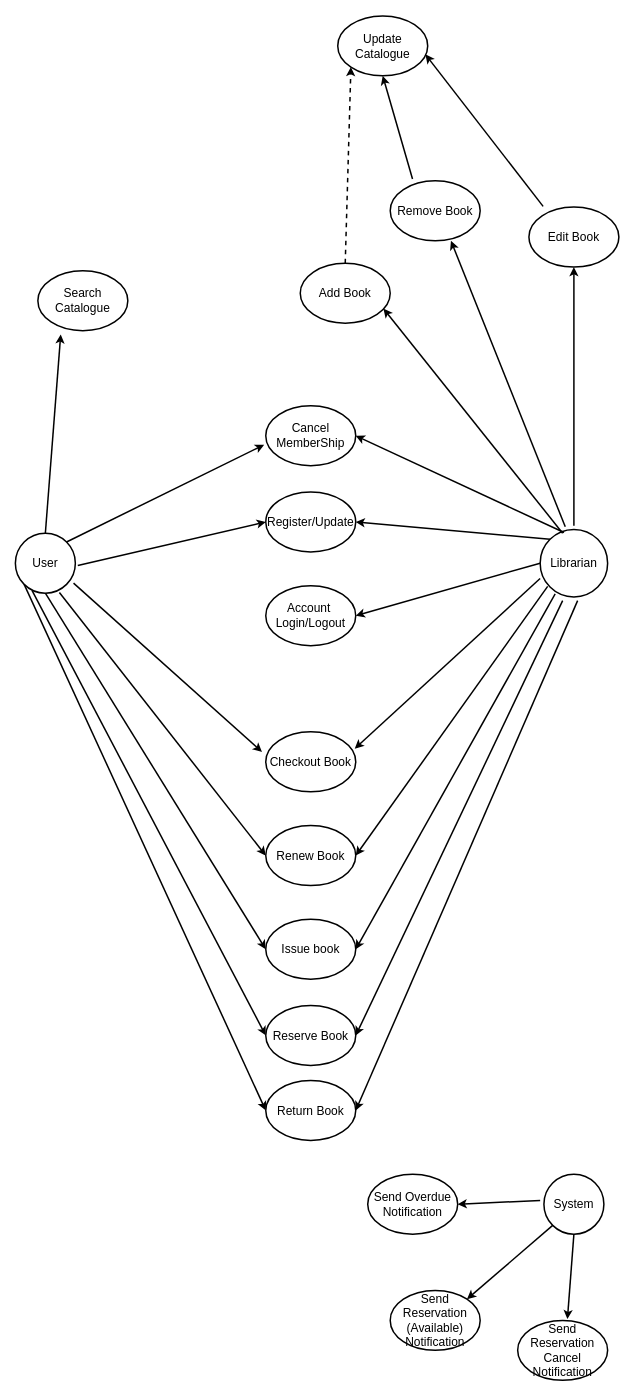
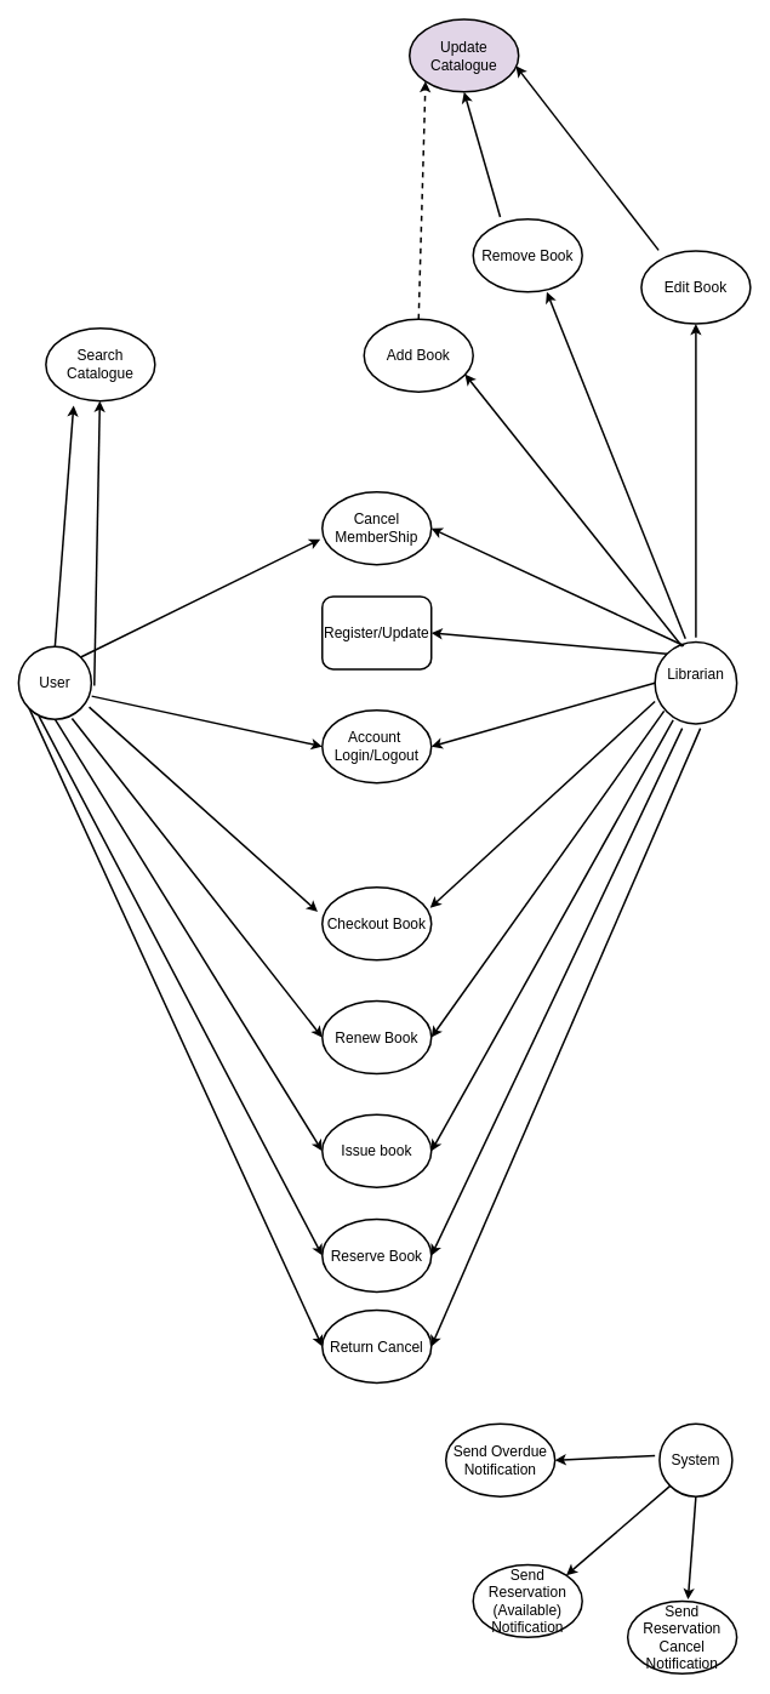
  <mxCell id="0" />
  <mxCell id="1" parent="0" />
  <mxCell id="2" value="" style="ellipse;whiteSpace=wrap;html=1;aspect=fixed;strokeWidth=2;" vertex="1" parent="1"><mxGeometry x="20" y="710" width="80" height="80" as="geometry" /></mxCell>
  <mxCell id="3" value="" style="ellipse;whiteSpace=wrap;html=1;aspect=fixed;strokeWidth=2;" vertex="1" parent="1"><mxGeometry x="720" y="705" width="90" height="90" as="geometry" /></mxCell>
  <mxCell id="4" value="" style="ellipse;whiteSpace=wrap;html=1;aspect=fixed;strokeWidth=2;" vertex="1" parent="1"><mxGeometry x="725" y="1565" width="80" height="80" as="geometry" /></mxCell>
  <mxCell id="5" value="User" style="text;strokeColor=none;align=center;fillColor=none;html=1;verticalAlign=middle;whiteSpace=wrap;rounded=0;fontSize=16;strokeWidth=2;" vertex="1" parent="1"><mxGeometry x="30" y="740" width="60" height="20" as="geometry" /></mxCell>
  <mxCell id="6" value="System" style="text;strokeColor=none;align=center;fillColor=none;html=1;verticalAlign=middle;whiteSpace=wrap;rounded=0;fontSize=16;strokeWidth=2;" vertex="1" parent="1"><mxGeometry x="735" y="1590" width="60" height="30" as="geometry" /></mxCell>
- <mxCell id="7" value="Librarian" style="text;strokeColor=none;align=center;fillColor=none;html=1;verticalAlign=middle;whiteSpace=wrap;rounded=0;fontSize=16;strokeWidth=2;" vertex="1" parent="1"><mxGeometry x="735" y="735" width="60" height="30" as="geometry" /></mxCell>
+ <mxCell id="7" value="Librarian" style="text;strokeColor=none;align=center;fillColor=none;html=1;verticalAlign=middle;whiteSpace=wrap;rounded=0;fontSize=16;strokeWidth=2;" vertex="1" parent="1"><mxGeometry x="735" y="725" width="60" height="30" as="geometry" /></mxCell>
  <mxCell id="8" value="Cancel MemberShip" style="ellipse;whiteSpace=wrap;html=1;fontSize=16;strokeWidth=2;" vertex="1" parent="1"><mxGeometry x="354" y="540" width="120" height="80" as="geometry" /></mxCell>
- <mxCell id="9" value="Register/Update" style="ellipse;whiteSpace=wrap;html=1;fontSize=16;strokeWidth=2;" vertex="1" parent="1"><mxGeometry x="354" y="655" width="120" height="80" as="geometry" /></mxCell>
+ <mxCell id="9" value="Register/Update" style="whiteSpace=wrap;html=1;fontSize=16;strokeWidth=2;rounded=1;" vertex="1" parent="1"><mxGeometry x="354" y="655" width="120" height="80" as="geometry" /></mxCell>
  <mxCell id="10" value="Account&amp;nbsp;&lt;div style=&quot;font-size: 16px;&quot;&gt;Login/Logout&lt;/div&gt;" style="ellipse;whiteSpace=wrap;html=1;fontSize=16;strokeWidth=2;" vertex="1" parent="1"><mxGeometry x="354" y="780" width="120" height="80" as="geometry" /></mxCell>
  <mxCell id="11" value="Renew Book" style="ellipse;whiteSpace=wrap;html=1;fontSize=16;strokeWidth=2;" vertex="1" parent="1"><mxGeometry x="354" y="1100" width="120" height="80" as="geometry" /></mxCell>
  <mxCell id="12" value="Issue book" style="ellipse;whiteSpace=wrap;html=1;fontSize=16;strokeWidth=2;" vertex="1" parent="1"><mxGeometry x="354" y="1225" width="120" height="80" as="geometry" /></mxCell>
  <mxCell id="13" value="Checkout Book" style="ellipse;whiteSpace=wrap;html=1;fontSize=16;strokeWidth=2;" vertex="1" parent="1"><mxGeometry x="354" y="975" width="120" height="80" as="geometry" /></mxCell>
- <mxCell id="14" value="Return Book" style="ellipse;whiteSpace=wrap;html=1;fontSize=16;strokeWidth=2;" vertex="1" parent="1"><mxGeometry x="354" y="1440" width="120" height="80" as="geometry" /></mxCell>
+ <mxCell id="14" value="Return Cancel" style="ellipse;whiteSpace=wrap;html=1;fontSize=16;strokeWidth=2;" vertex="1" parent="1"><mxGeometry x="354" y="1440" width="120" height="80" as="geometry" /></mxCell>
  <mxCell id="15" value="Search Catalogue" style="ellipse;whiteSpace=wrap;html=1;fontSize=16;strokeWidth=2;" vertex="1" parent="1"><mxGeometry x="50" y="360" width="120" height="80" as="geometry" /></mxCell>
  <mxCell id="16" value="Reserve Book" style="ellipse;whiteSpace=wrap;html=1;fontSize=16;strokeWidth=2;" vertex="1" parent="1"><mxGeometry x="354" y="1340" width="120" height="80" as="geometry" /></mxCell>
- <mxCell id="17" value="" style="endArrow=classic;html=1;rounded=0;exitX=1.221;exitY=0.657;exitDx=0;exitDy=0;exitPerimeter=0;entryX=0;entryY=0.5;entryDx=0;entryDy=0;strokeWidth=2;" edge="1" parent="1" source="5" target="9"><mxGeometry width="50" height="50" relative="1" as="geometry"><mxPoint x="380" y="930" as="sourcePoint" /><mxPoint x="430" y="880" as="targetPoint" /></mxGeometry></mxCell>
+ <mxCell id="17" value="" style="endArrow=classic;html=1;rounded=0;exitX=1.221;exitY=0.657;exitDx=0;exitDy=0;exitPerimeter=0;strokeWidth=2;" edge="1" parent="1" source="5" target="15"><mxGeometry width="50" height="50" relative="1" as="geometry"><mxPoint x="380" y="930" as="sourcePoint" /><mxPoint x="430" y="880" as="targetPoint" /></mxGeometry></mxCell>
+ <mxCell id="18" value="" style="endArrow=classic;html=1;rounded=0;exitX=1.174;exitY=1.229;exitDx=0;exitDy=0;exitPerimeter=0;entryX=0;entryY=0.5;entryDx=0;entryDy=0;strokeWidth=2;" edge="1" parent="1" source="5" target="10"><mxGeometry width="50" height="50" relative="1" as="geometry"><mxPoint x="390" y="940" as="sourcePoint" /><mxPoint x="440" y="890" as="targetPoint" /></mxGeometry></mxCell>
  <mxCell id="19" value="" style="endArrow=classic;html=1;rounded=0;exitX=0.5;exitY=0;exitDx=0;exitDy=0;entryX=0.254;entryY=1.061;entryDx=0;entryDy=0;entryPerimeter=0;strokeWidth=2;" edge="1" parent="1" source="2" target="15"><mxGeometry width="50" height="50" relative="1" as="geometry"><mxPoint x="400" y="950" as="sourcePoint" /><mxPoint x="450" y="900" as="targetPoint" /></mxGeometry></mxCell>
  <mxCell id="20" value="" style="endArrow=classic;html=1;rounded=0;exitX=1;exitY=0;exitDx=0;exitDy=0;entryX=-0.018;entryY=0.65;entryDx=0;entryDy=0;entryPerimeter=0;strokeWidth=2;" edge="1" parent="1" source="2" target="8"><mxGeometry width="50" height="50" relative="1" as="geometry"><mxPoint x="410" y="960" as="sourcePoint" /><mxPoint x="460" y="910" as="targetPoint" /></mxGeometry></mxCell>
  <mxCell id="21" value="" style="endArrow=classic;html=1;rounded=0;exitX=0;exitY=0.5;exitDx=0;exitDy=0;entryX=1;entryY=0.5;entryDx=0;entryDy=0;strokeWidth=2;" edge="1" parent="1" source="3" target="10"><mxGeometry width="50" height="50" relative="1" as="geometry"><mxPoint x="420" y="970" as="sourcePoint" /><mxPoint x="470" y="920" as="targetPoint" /></mxGeometry></mxCell>
  <mxCell id="22" value="" style="endArrow=classic;html=1;rounded=0;exitX=0;exitY=0;exitDx=0;exitDy=0;entryX=1;entryY=0.5;entryDx=0;entryDy=0;strokeWidth=2;" edge="1" parent="1" source="3" target="9"><mxGeometry width="50" height="50" relative="1" as="geometry"><mxPoint x="430" y="980" as="sourcePoint" /><mxPoint x="480" y="930" as="targetPoint" /></mxGeometry></mxCell>
  <mxCell id="23" value="" style="endArrow=classic;html=1;rounded=0;exitX=0.354;exitY=0.046;exitDx=0;exitDy=0;exitPerimeter=0;entryX=1;entryY=0.5;entryDx=0;entryDy=0;strokeWidth=2;" edge="1" parent="1" source="3" target="8"><mxGeometry width="50" height="50" relative="1" as="geometry"><mxPoint x="440" y="990" as="sourcePoint" /><mxPoint x="490" y="940" as="targetPoint" /></mxGeometry></mxCell>
  <mxCell id="24" value="" style="endArrow=classic;html=1;rounded=0;exitX=0.97;exitY=0.832;exitDx=0;exitDy=0;exitPerimeter=0;entryX=-0.042;entryY=0.334;entryDx=0;entryDy=0;entryPerimeter=0;strokeWidth=2;" edge="1" parent="1" source="2" target="13"><mxGeometry width="50" height="50" relative="1" as="geometry"><mxPoint x="450" y="1000" as="sourcePoint" /><mxPoint x="500" y="950" as="targetPoint" /></mxGeometry></mxCell>
  <mxCell id="25" value="" style="endArrow=classic;html=1;rounded=0;exitX=0.734;exitY=0.989;exitDx=0;exitDy=0;exitPerimeter=0;entryX=0;entryY=0.5;entryDx=0;entryDy=0;strokeWidth=2;" edge="1" parent="1" source="2" target="11"><mxGeometry width="50" height="50" relative="1" as="geometry"><mxPoint x="460" y="1010" as="sourcePoint" /><mxPoint x="510" y="960" as="targetPoint" /></mxGeometry></mxCell>
  <mxCell id="26" value="" style="endArrow=classic;html=1;rounded=0;exitX=0.5;exitY=1;exitDx=0;exitDy=0;entryX=0;entryY=0.5;entryDx=0;entryDy=0;strokeWidth=2;" edge="1" parent="1" source="2" target="12"><mxGeometry width="50" height="50" relative="1" as="geometry"><mxPoint x="470" y="1020" as="sourcePoint" /><mxPoint x="520" y="970" as="targetPoint" /></mxGeometry></mxCell>
  <mxCell id="27" value="" style="endArrow=classic;html=1;rounded=0;exitX=0.277;exitY=0.954;exitDx=0;exitDy=0;exitPerimeter=0;entryX=0;entryY=0.5;entryDx=0;entryDy=0;strokeWidth=2;" edge="1" parent="1" source="2" target="16"><mxGeometry width="50" height="50" relative="1" as="geometry"><mxPoint x="480" y="1030" as="sourcePoint" /><mxPoint x="210" y="1220" as="targetPoint" /></mxGeometry></mxCell>
  <mxCell id="28" value="" style="endArrow=classic;html=1;rounded=0;exitX=0;exitY=1;exitDx=0;exitDy=0;entryX=0;entryY=0.5;entryDx=0;entryDy=0;strokeWidth=2;" edge="1" parent="1" source="2" target="14"><mxGeometry width="50" height="50" relative="1" as="geometry"><mxPoint x="490" y="1040" as="sourcePoint" /><mxPoint x="540" y="990" as="targetPoint" /></mxGeometry></mxCell>
  <mxCell id="29" value="" style="endArrow=classic;html=1;rounded=0;exitX=-0.001;exitY=0.728;exitDx=0;exitDy=0;exitPerimeter=0;entryX=0.989;entryY=0.281;entryDx=0;entryDy=0;entryPerimeter=0;strokeWidth=2;" edge="1" parent="1" source="3" target="13"><mxGeometry width="50" height="50" relative="1" as="geometry"><mxPoint x="490" y="1170" as="sourcePoint" /><mxPoint x="540" y="1120" as="targetPoint" /></mxGeometry></mxCell>
  <mxCell id="30" value="" style="endArrow=classic;html=1;rounded=0;exitX=-0.001;exitY=0.728;exitDx=0;exitDy=0;exitPerimeter=0;entryX=1;entryY=0.5;entryDx=0;entryDy=0;strokeWidth=2;" edge="1" parent="1" target="11"><mxGeometry width="50" height="50" relative="1" as="geometry"><mxPoint x="730" y="781" as="sourcePoint" /><mxPoint x="483" y="1007" as="targetPoint" /></mxGeometry></mxCell>
  <mxCell id="31" value="" style="endArrow=classic;html=1;rounded=0;exitX=-0.001;exitY=0.728;exitDx=0;exitDy=0;exitPerimeter=0;entryX=1;entryY=0.5;entryDx=0;entryDy=0;strokeWidth=2;" edge="1" parent="1" target="12"><mxGeometry width="50" height="50" relative="1" as="geometry"><mxPoint x="740" y="791" as="sourcePoint" /><mxPoint x="484" y="1150" as="targetPoint" /></mxGeometry></mxCell>
  <mxCell id="32" value="" style="endArrow=classic;html=1;rounded=0;entryX=1;entryY=0.5;entryDx=0;entryDy=0;strokeWidth=2;" edge="1" parent="1" target="16"><mxGeometry width="50" height="50" relative="1" as="geometry"><mxPoint x="750" y="800" as="sourcePoint" /><mxPoint x="484" y="1275" as="targetPoint" /></mxGeometry></mxCell>
  <mxCell id="33" value="" style="endArrow=classic;html=1;rounded=0;entryX=1;entryY=0.5;entryDx=0;entryDy=0;strokeWidth=2;" edge="1" parent="1" target="14"><mxGeometry width="50" height="50" relative="1" as="geometry"><mxPoint x="770" y="800" as="sourcePoint" /><mxPoint x="484" y="1390" as="targetPoint" /></mxGeometry></mxCell>
  <mxCell id="34" value="Send Overdue Notification" style="ellipse;whiteSpace=wrap;html=1;fontSize=16;strokeWidth=2;" vertex="1" parent="1"><mxGeometry x="490" y="1565" width="120" height="80" as="geometry" /></mxCell>
  <mxCell id="35" value="Send Reservation Cancel Notification" style="ellipse;whiteSpace=wrap;html=1;fontSize=16;strokeWidth=2;" vertex="1" parent="1"><mxGeometry x="690" y="1760" width="120" height="80" as="geometry" /></mxCell>
  <mxCell id="36" value="Send Reservation (Available) Notification" style="ellipse;whiteSpace=wrap;html=1;fontSize=16;strokeWidth=2;" vertex="1" parent="1"><mxGeometry x="520" y="1720" width="120" height="80" as="geometry" /></mxCell>
  <mxCell id="37" value="" style="endArrow=classic;html=1;rounded=0;exitX=-0.25;exitY=0.333;exitDx=0;exitDy=0;exitPerimeter=0;strokeWidth=2;" edge="1" parent="1" source="6"><mxGeometry width="50" height="50" relative="1" as="geometry"><mxPoint x="230" y="1660" as="sourcePoint" /><mxPoint x="610" y="1605" as="targetPoint" /></mxGeometry></mxCell>
  <mxCell id="38" value="" style="endArrow=classic;html=1;rounded=0;exitX=0;exitY=1;exitDx=0;exitDy=0;entryX=1;entryY=0;entryDx=0;entryDy=0;strokeWidth=2;" edge="1" parent="1" source="4" target="36"><mxGeometry width="50" height="50" relative="1" as="geometry"><mxPoint x="730" y="1610" as="sourcePoint" /><mxPoint x="620" y="1615" as="targetPoint" /></mxGeometry></mxCell>
  <mxCell id="39" value="" style="endArrow=classic;html=1;rounded=0;exitX=0.5;exitY=1;exitDx=0;exitDy=0;entryX=0.553;entryY=-0.022;entryDx=0;entryDy=0;entryPerimeter=0;strokeWidth=2;" edge="1" parent="1" source="4" target="35"><mxGeometry width="50" height="50" relative="1" as="geometry"><mxPoint x="740" y="1620" as="sourcePoint" /><mxPoint x="632" y="1742" as="targetPoint" /></mxGeometry></mxCell>
  <mxCell id="40" value="Edit Book" style="ellipse;whiteSpace=wrap;html=1;fontSize=16;strokeWidth=2;" vertex="1" parent="1"><mxGeometry x="705" y="275" width="120" height="80" as="geometry" /></mxCell>
  <mxCell id="41" value="Remove Book" style="ellipse;whiteSpace=wrap;html=1;fontSize=16;strokeWidth=2;" vertex="1" parent="1"><mxGeometry x="520" y="240" width="120" height="80" as="geometry" /></mxCell>
  <mxCell id="42" value="Add Book" style="ellipse;whiteSpace=wrap;html=1;fontSize=16;strokeWidth=2;" vertex="1" parent="1"><mxGeometry x="400" y="350" width="120" height="80" as="geometry" /></mxCell>
  <mxCell id="43" value="" style="endArrow=classic;html=1;rounded=0;entryX=0.5;entryY=1;entryDx=0;entryDy=0;strokeWidth=2;" edge="1" parent="1" target="40"><mxGeometry width="50" height="50" relative="1" as="geometry"><mxPoint x="765" y="700" as="sourcePoint" /><mxPoint x="484" y="590" as="targetPoint" /></mxGeometry></mxCell>
  <mxCell id="44" value="" style="endArrow=classic;html=1;rounded=0;entryX=0.675;entryY=1;entryDx=0;entryDy=0;entryPerimeter=0;exitX=0.372;exitY=-0.039;exitDx=0;exitDy=0;exitPerimeter=0;strokeWidth=2;" edge="1" parent="1" source="3" target="41"><mxGeometry width="50" height="50" relative="1" as="geometry"><mxPoint x="775" y="710" as="sourcePoint" /><mxPoint x="775" y="310" as="targetPoint" /></mxGeometry></mxCell>
  <mxCell id="45" value="" style="endArrow=classic;html=1;rounded=0;entryX=0.925;entryY=0.756;entryDx=0;entryDy=0;entryPerimeter=0;strokeWidth=2;" edge="1" parent="1" target="42"><mxGeometry width="50" height="50" relative="1" as="geometry"><mxPoint x="750" y="710" as="sourcePoint" /><mxPoint x="611" y="330" as="targetPoint" /></mxGeometry></mxCell>
- <mxCell id="46" value="Update Catalogue" style="ellipse;whiteSpace=wrap;html=1;fontSize=16;strokeWidth=2;" vertex="1" parent="1"><mxGeometry x="450" y="20" width="120" height="80" as="geometry" /></mxCell>
+ <mxCell id="46" value="Update Catalogue" style="ellipse;whiteSpace=wrap;html=1;fontSize=16;strokeWidth=2;fillColor=#e1d5e7;" vertex="1" parent="1"><mxGeometry x="450" y="20" width="120" height="80" as="geometry" /></mxCell>
  <mxCell id="47" value="" style="endArrow=classic;html=1;rounded=0;entryX=0;entryY=1;entryDx=0;entryDy=0;exitX=0.5;exitY=0;exitDx=0;exitDy=0;strokeWidth=2;dashed=1;" edge="1" parent="1" source="42" target="46"><mxGeometry width="50" height="50" relative="1" as="geometry"><mxPoint x="330" y="230" as="sourcePoint" /><mxPoint x="380" y="180" as="targetPoint" /></mxGeometry></mxCell>
  <mxCell id="48" value="" style="endArrow=classic;html=1;rounded=0;entryX=0.5;entryY=1;entryDx=0;entryDy=0;exitX=0.248;exitY=-0.03;exitDx=0;exitDy=0;exitPerimeter=0;strokeWidth=2;" edge="1" parent="1" source="41" target="46"><mxGeometry width="50" height="50" relative="1" as="geometry"><mxPoint x="340" y="240" as="sourcePoint" /><mxPoint x="478" y="98" as="targetPoint" /></mxGeometry></mxCell>
  <mxCell id="49" value="" style="endArrow=classic;html=1;rounded=0;entryX=0.975;entryY=0.643;entryDx=0;entryDy=0;exitX=0.158;exitY=-0.011;exitDx=0;exitDy=0;exitPerimeter=0;entryPerimeter=0;strokeWidth=2;" edge="1" parent="1" source="40" target="46"><mxGeometry width="50" height="50" relative="1" as="geometry"><mxPoint x="560" y="248" as="sourcePoint" /><mxPoint x="520" y="110" as="targetPoint" /></mxGeometry></mxCell>
